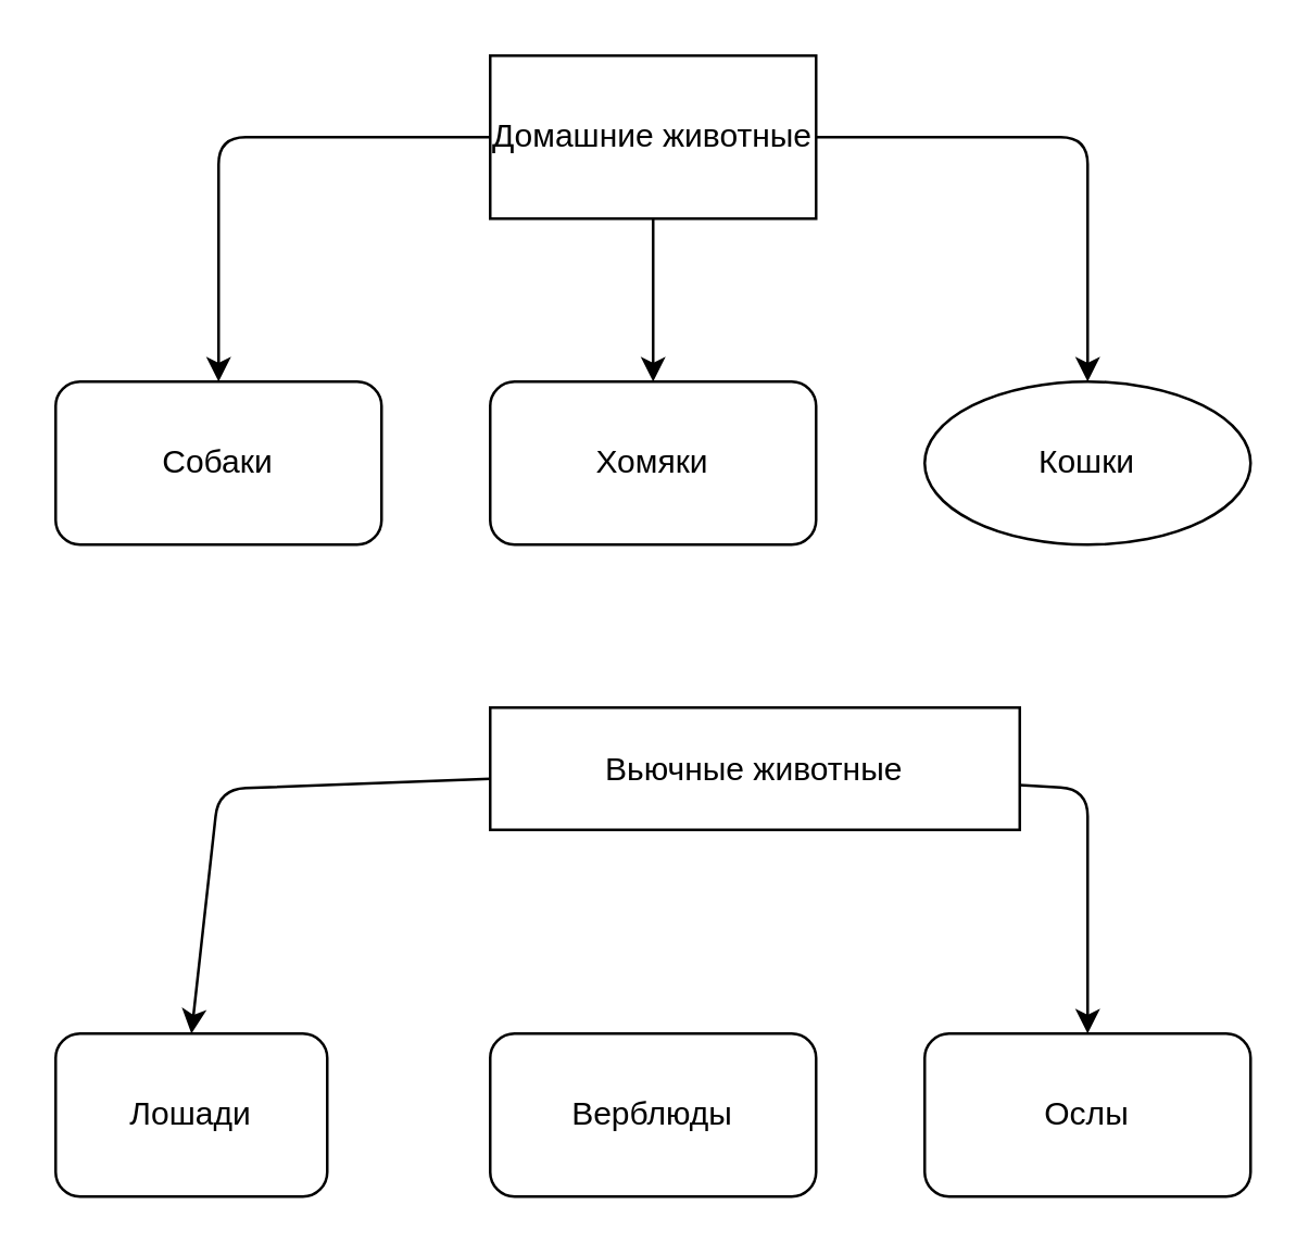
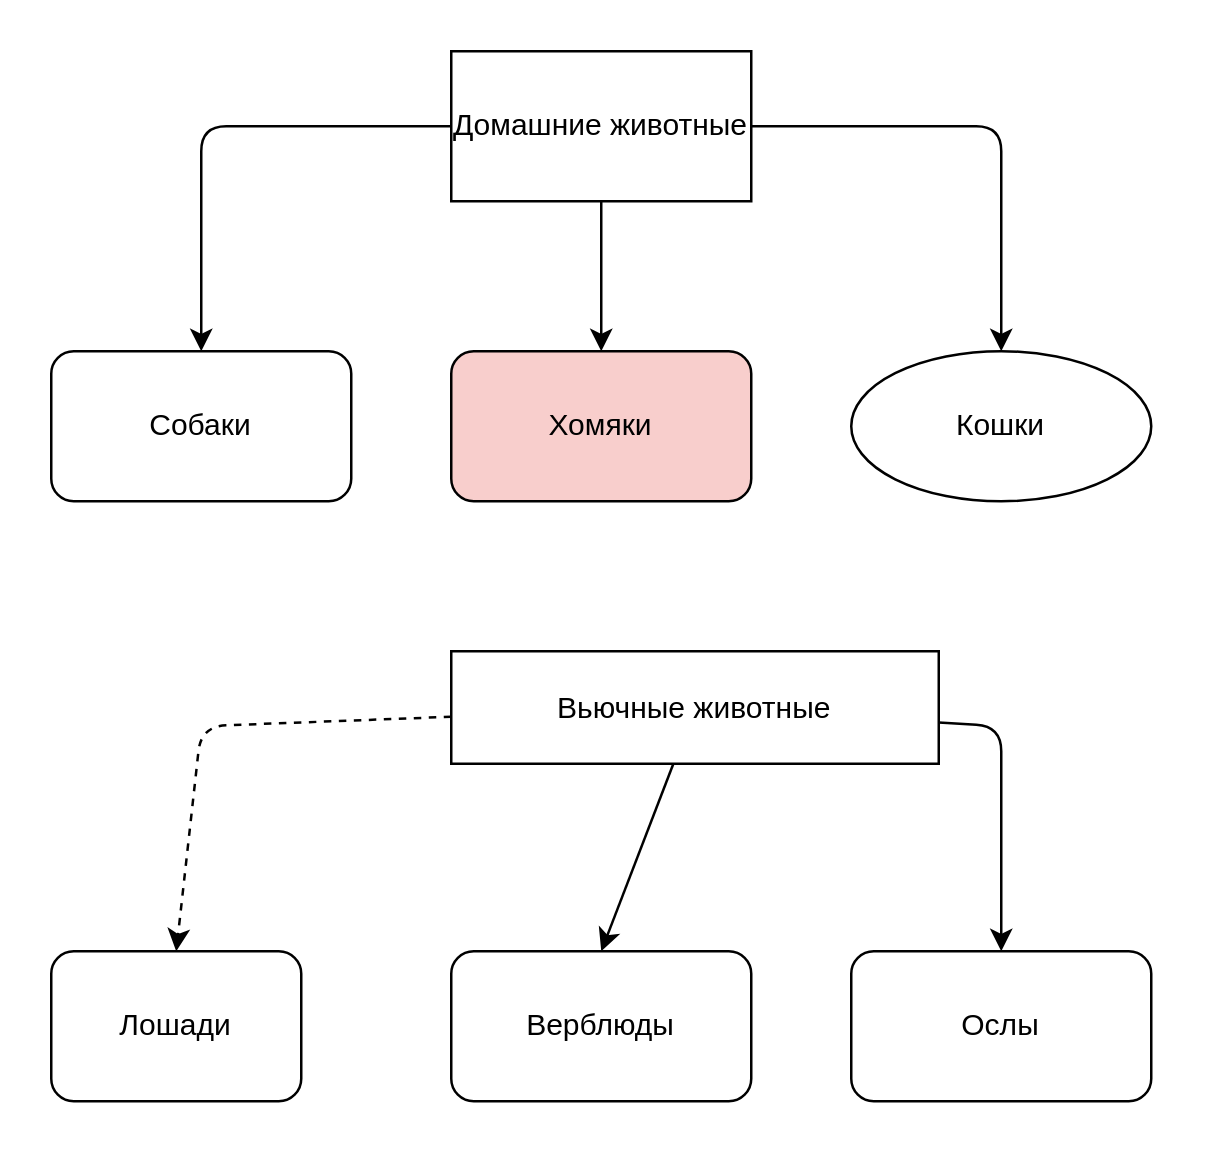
  <mxCell id="0" />
  <mxCell id="1" parent="0" />
  <mxCell id="2" style="edgeStyle=none;html=1;entryX=0.5;entryY=0;entryDx=0;entryDy=0;" edge="1" parent="1" source="5" target="10"><mxGeometry relative="1" as="geometry"><Array as="points"><mxPoint x="80" y="50" /></Array></mxGeometry></mxCell>
  <mxCell id="3" value="" style="edgeStyle=none;html=1;" edge="1" parent="1" source="5" target="12"><mxGeometry relative="1" as="geometry" /></mxCell>
  <mxCell id="4" style="edgeStyle=none;html=1;entryX=0.5;entryY=0;entryDx=0;entryDy=0;" edge="1" parent="1" source="5" target="11"><mxGeometry relative="1" as="geometry"><Array as="points"><mxPoint x="400" y="50" /></Array></mxGeometry></mxCell>
  <mxCell id="5" value="Домашние животные" style="rounded=0;whiteSpace=wrap;html=1;" vertex="1" parent="1"><mxGeometry x="180" y="20" width="120" height="60" as="geometry" /></mxCell>
- <mxCell id="6" style="edgeStyle=none;html=1;entryX=0.5;entryY=0;entryDx=0;entryDy=0;" edge="1" parent="1" source="9" target="13"><mxGeometry relative="1" as="geometry"><Array as="points"><mxPoint x="80" y="290" /></Array></mxGeometry></mxCell>
+ <mxCell id="6" style="edgeStyle=none;html=1;entryX=0.5;entryY=0;entryDx=0;entryDy=0;dashed=1;" edge="1" parent="1" source="9" target="13"><mxGeometry relative="1" as="geometry"><Array as="points"><mxPoint x="80" y="290" /></Array></mxGeometry></mxCell>
+ <mxCell id="7" style="edgeStyle=none;html=1;entryX=0.5;entryY=0;entryDx=0;entryDy=0;" edge="1" parent="1" source="9" target="14"><mxGeometry relative="1" as="geometry" /></mxCell>
  <mxCell id="8" style="edgeStyle=none;html=1;entryX=0.5;entryY=0;entryDx=0;entryDy=0;" edge="1" parent="1" source="9" target="15"><mxGeometry relative="1" as="geometry"><Array as="points"><mxPoint x="400" y="290" /></Array></mxGeometry></mxCell>
  <mxCell id="9" value="Вьючные животные" style="rounded=0;whiteSpace=wrap;html=1;" vertex="1" parent="1"><mxGeometry x="180" y="260" width="195" height="45" as="geometry" /></mxCell>
  <mxCell id="10" value="Собаки" style="rounded=1;whiteSpace=wrap;html=1;" vertex="1" parent="1"><mxGeometry x="20" y="140" width="120" height="60" as="geometry" /></mxCell>
  <mxCell id="11" value="Кошки" style="ellipse;whiteSpace=wrap;html=1;" vertex="1" parent="1"><mxGeometry x="340" y="140" width="120" height="60" as="geometry" /></mxCell>
- <mxCell id="12" value="Хомяки" style="rounded=1;whiteSpace=wrap;html=1;" vertex="1" parent="1"><mxGeometry x="180" y="140" width="120" height="60" as="geometry" /></mxCell>
+ <mxCell id="12" value="Хомяки" style="rounded=1;whiteSpace=wrap;html=1;fillColor=#f8cecc;" vertex="1" parent="1"><mxGeometry x="180" y="140" width="120" height="60" as="geometry" /></mxCell>
  <mxCell id="13" value="Лошади" style="rounded=1;whiteSpace=wrap;html=1;" vertex="1" parent="1"><mxGeometry x="20" y="380" width="100" height="60" as="geometry" /></mxCell>
  <mxCell id="14" value="Верблюды" style="rounded=1;whiteSpace=wrap;html=1;" vertex="1" parent="1"><mxGeometry x="180" y="380" width="120" height="60" as="geometry" /></mxCell>
  <mxCell id="15" value="Ослы" style="rounded=1;whiteSpace=wrap;html=1;" vertex="1" parent="1"><mxGeometry x="340" y="380" width="120" height="60" as="geometry" /></mxCell>
